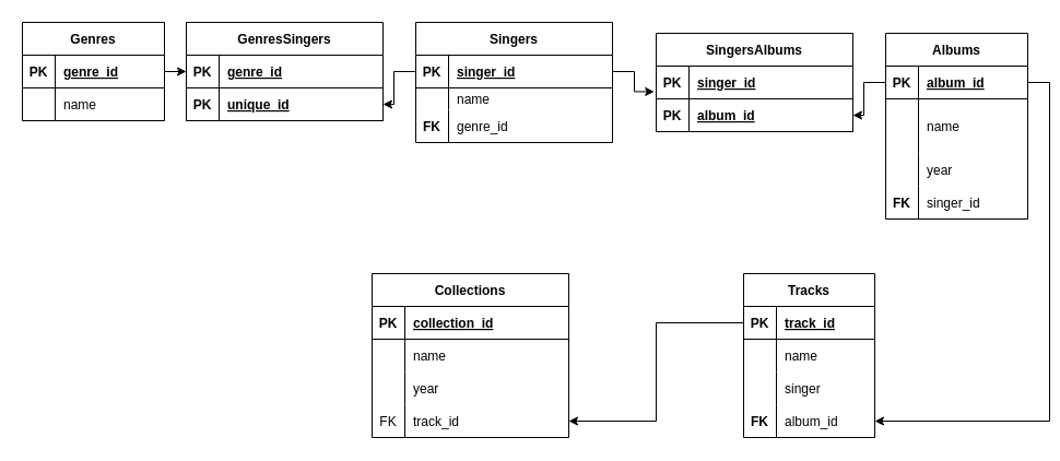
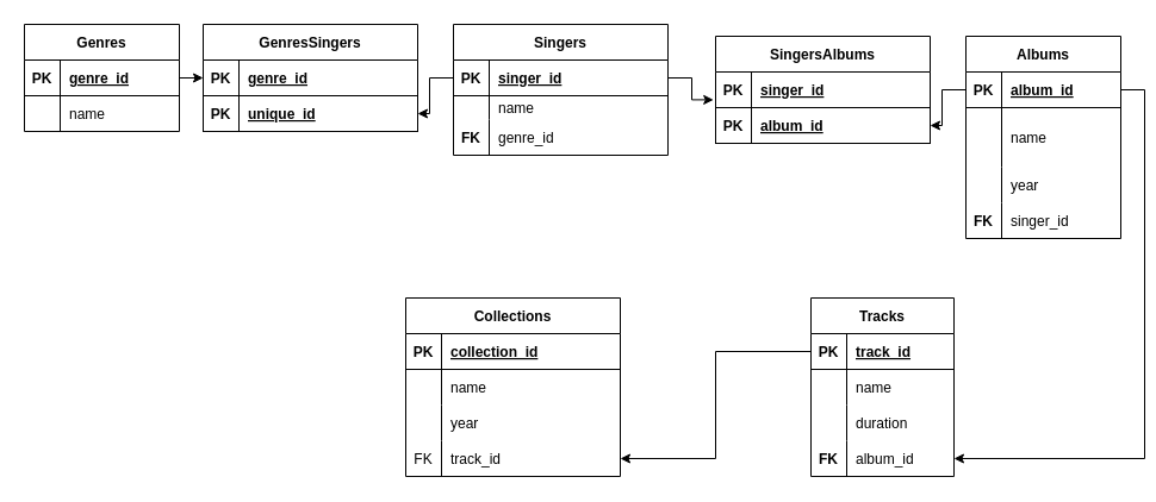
  <mxCell id="0" />
  <mxCell id="1" parent="0" />
  <mxCell id="2" value="Genres" style="shape=table;startSize=30;container=1;collapsible=1;childLayout=tableLayout;fixedRows=1;rowLines=0;fontStyle=1;align=center;resizeLast=1;" parent="1" vertex="1"><mxGeometry x="20" y="20" width="130" height="90" as="geometry" /></mxCell>
  <mxCell id="3" value="" style="shape=tableRow;horizontal=0;startSize=0;swimlaneHead=0;swimlaneBody=0;fillColor=none;collapsible=0;dropTarget=0;points=[[0,0.5],[1,0.5]];portConstraint=eastwest;top=0;left=0;right=0;bottom=1;" parent="2" vertex="1"><mxGeometry y="30" width="130" height="30" as="geometry" /></mxCell>
  <mxCell id="4" value="PK" style="shape=partialRectangle;connectable=0;fillColor=none;top=0;left=0;bottom=0;right=0;fontStyle=1;overflow=hidden;" parent="3" vertex="1"><mxGeometry width="30" height="30" as="geometry"><mxRectangle width="30" height="30" as="alternateBounds" /></mxGeometry></mxCell>
  <mxCell id="5" value="genre_id" style="shape=partialRectangle;connectable=0;fillColor=none;top=0;left=0;bottom=0;right=0;align=left;spacingLeft=6;fontStyle=5;overflow=hidden;" parent="3" vertex="1"><mxGeometry x="30" width="100" height="30" as="geometry"><mxRectangle width="100" height="30" as="alternateBounds" /></mxGeometry></mxCell>
  <mxCell id="6" value="" style="shape=tableRow;horizontal=0;startSize=0;swimlaneHead=0;swimlaneBody=0;fillColor=none;collapsible=0;dropTarget=0;points=[[0,0.5],[1,0.5]];portConstraint=eastwest;top=0;left=0;right=0;bottom=0;" parent="2" vertex="1"><mxGeometry y="60" width="130" height="30" as="geometry" /></mxCell>
  <mxCell id="7" value="" style="shape=partialRectangle;connectable=0;fillColor=none;top=0;left=0;bottom=0;right=0;editable=1;overflow=hidden;" parent="6" vertex="1"><mxGeometry width="30" height="30" as="geometry"><mxRectangle width="30" height="30" as="alternateBounds" /></mxGeometry></mxCell>
  <mxCell id="8" value="name" style="shape=partialRectangle;connectable=0;fillColor=none;top=0;left=0;bottom=0;right=0;align=left;spacingLeft=6;overflow=hidden;" parent="6" vertex="1"><mxGeometry x="30" width="100" height="30" as="geometry"><mxRectangle width="100" height="30" as="alternateBounds" /></mxGeometry></mxCell>
  <mxCell id="9" value="Singers" style="shape=table;startSize=30;container=1;collapsible=1;childLayout=tableLayout;fixedRows=1;rowLines=0;fontStyle=1;align=center;resizeLast=1;" parent="1" vertex="1"><mxGeometry x="380" y="20" width="180" height="110" as="geometry" /></mxCell>
  <mxCell id="10" value="" style="shape=tableRow;horizontal=0;startSize=0;swimlaneHead=0;swimlaneBody=0;fillColor=none;collapsible=0;dropTarget=0;points=[[0,0.5],[1,0.5]];portConstraint=eastwest;top=0;left=0;right=0;bottom=1;" parent="9" vertex="1"><mxGeometry y="30" width="180" height="30" as="geometry" /></mxCell>
  <mxCell id="11" value="PK" style="shape=partialRectangle;connectable=0;fillColor=none;top=0;left=0;bottom=0;right=0;fontStyle=1;overflow=hidden;" parent="10" vertex="1"><mxGeometry width="30" height="30" as="geometry"><mxRectangle width="30" height="30" as="alternateBounds" /></mxGeometry></mxCell>
  <mxCell id="12" value="singer_id" style="shape=partialRectangle;connectable=0;fillColor=none;top=0;left=0;bottom=0;right=0;align=left;spacingLeft=6;fontStyle=5;overflow=hidden;" parent="10" vertex="1"><mxGeometry x="30" width="150" height="30" as="geometry"><mxRectangle width="150" height="30" as="alternateBounds" /></mxGeometry></mxCell>
  <mxCell id="13" value="" style="shape=tableRow;horizontal=0;startSize=0;swimlaneHead=0;swimlaneBody=0;fillColor=none;collapsible=0;dropTarget=0;points=[[0,0.5],[1,0.5]];portConstraint=eastwest;top=0;left=0;right=0;bottom=0;" parent="9" vertex="1"><mxGeometry y="60" width="180" height="20" as="geometry" /></mxCell>
  <mxCell id="14" value="" style="shape=partialRectangle;connectable=0;fillColor=none;top=0;left=0;bottom=0;right=0;editable=1;overflow=hidden;" parent="13" vertex="1"><mxGeometry width="30" height="20" as="geometry"><mxRectangle width="30" height="20" as="alternateBounds" /></mxGeometry></mxCell>
  <mxCell id="15" value="name" style="shape=partialRectangle;connectable=0;fillColor=none;top=0;left=0;bottom=0;right=0;align=left;spacingLeft=6;overflow=hidden;" parent="13" vertex="1"><mxGeometry x="30" width="150" height="20" as="geometry"><mxRectangle width="150" height="20" as="alternateBounds" /></mxGeometry></mxCell>
  <mxCell id="16" value="" style="shape=tableRow;horizontal=0;startSize=0;swimlaneHead=0;swimlaneBody=0;fillColor=none;collapsible=0;dropTarget=0;points=[[0,0.5],[1,0.5]];portConstraint=eastwest;top=0;left=0;right=0;bottom=0;" parent="9" vertex="1"><mxGeometry y="80" width="180" height="30" as="geometry" /></mxCell>
  <mxCell id="17" value="FK" style="shape=partialRectangle;connectable=0;fillColor=none;top=0;left=0;bottom=0;right=0;editable=1;overflow=hidden;fontStyle=1" parent="16" vertex="1"><mxGeometry width="30" height="30" as="geometry"><mxRectangle width="30" height="30" as="alternateBounds" /></mxGeometry></mxCell>
  <mxCell id="18" value="genre_id" style="shape=partialRectangle;connectable=0;fillColor=none;top=0;left=0;bottom=0;right=0;align=left;spacingLeft=6;overflow=hidden;" parent="16" vertex="1"><mxGeometry x="30" width="150" height="30" as="geometry"><mxRectangle width="150" height="30" as="alternateBounds" /></mxGeometry></mxCell>
  <mxCell id="19" value="Albums" style="shape=table;startSize=30;container=1;collapsible=1;childLayout=tableLayout;fixedRows=1;rowLines=0;fontStyle=1;align=center;resizeLast=1;" parent="1" vertex="1"><mxGeometry x="810" y="30" width="130" height="170" as="geometry" /></mxCell>
  <mxCell id="20" value="" style="shape=tableRow;horizontal=0;startSize=0;swimlaneHead=0;swimlaneBody=0;fillColor=none;collapsible=0;dropTarget=0;points=[[0,0.5],[1,0.5]];portConstraint=eastwest;top=0;left=0;right=0;bottom=1;" parent="19" vertex="1"><mxGeometry y="30" width="130" height="30" as="geometry" /></mxCell>
  <mxCell id="21" value="PK" style="shape=partialRectangle;connectable=0;fillColor=none;top=0;left=0;bottom=0;right=0;fontStyle=1;overflow=hidden;" parent="20" vertex="1"><mxGeometry width="30" height="30" as="geometry"><mxRectangle width="30" height="30" as="alternateBounds" /></mxGeometry></mxCell>
  <mxCell id="22" value="album_id" style="shape=partialRectangle;connectable=0;fillColor=none;top=0;left=0;bottom=0;right=0;align=left;spacingLeft=6;fontStyle=5;overflow=hidden;" parent="20" vertex="1"><mxGeometry x="30" width="100" height="30" as="geometry"><mxRectangle width="100" height="30" as="alternateBounds" /></mxGeometry></mxCell>
  <mxCell id="23" value="" style="shape=tableRow;horizontal=0;startSize=0;swimlaneHead=0;swimlaneBody=0;fillColor=none;collapsible=0;dropTarget=0;points=[[0,0.5],[1,0.5]];portConstraint=eastwest;top=0;left=0;right=0;bottom=0;" parent="19" vertex="1"><mxGeometry y="60" width="130" height="50" as="geometry" /></mxCell>
  <mxCell id="24" value="" style="shape=partialRectangle;connectable=0;fillColor=none;top=0;left=0;bottom=0;right=0;editable=1;overflow=hidden;" parent="23" vertex="1"><mxGeometry width="30" height="50" as="geometry"><mxRectangle width="30" height="50" as="alternateBounds" /></mxGeometry></mxCell>
  <mxCell id="25" value="name" style="shape=partialRectangle;connectable=0;fillColor=none;top=0;left=0;bottom=0;right=0;align=left;spacingLeft=6;overflow=hidden;" parent="23" vertex="1"><mxGeometry x="30" width="100" height="50" as="geometry"><mxRectangle width="100" height="50" as="alternateBounds" /></mxGeometry></mxCell>
  <mxCell id="26" value="" style="shape=tableRow;horizontal=0;startSize=0;swimlaneHead=0;swimlaneBody=0;fillColor=none;collapsible=0;dropTarget=0;points=[[0,0.5],[1,0.5]];portConstraint=eastwest;top=0;left=0;right=0;bottom=0;" parent="19" vertex="1"><mxGeometry y="110" width="130" height="30" as="geometry" /></mxCell>
  <mxCell id="27" value="" style="shape=partialRectangle;connectable=0;fillColor=none;top=0;left=0;bottom=0;right=0;editable=1;overflow=hidden;" parent="26" vertex="1"><mxGeometry width="30" height="30" as="geometry"><mxRectangle width="30" height="30" as="alternateBounds" /></mxGeometry></mxCell>
  <mxCell id="28" value="year" style="shape=partialRectangle;connectable=0;fillColor=none;top=0;left=0;bottom=0;right=0;align=left;spacingLeft=6;overflow=hidden;" parent="26" vertex="1"><mxGeometry x="30" width="100" height="30" as="geometry"><mxRectangle width="100" height="30" as="alternateBounds" /></mxGeometry></mxCell>
  <mxCell id="29" value="" style="shape=tableRow;horizontal=0;startSize=0;swimlaneHead=0;swimlaneBody=0;fillColor=none;collapsible=0;dropTarget=0;points=[[0,0.5],[1,0.5]];portConstraint=eastwest;top=0;left=0;right=0;bottom=0;" parent="19" vertex="1"><mxGeometry y="140" width="130" height="30" as="geometry" /></mxCell>
  <mxCell id="30" value="FK" style="shape=partialRectangle;connectable=0;fillColor=none;top=0;left=0;bottom=0;right=0;editable=1;overflow=hidden;fontStyle=1" parent="29" vertex="1"><mxGeometry width="30" height="30" as="geometry"><mxRectangle width="30" height="30" as="alternateBounds" /></mxGeometry></mxCell>
  <mxCell id="31" value="singer_id" style="shape=partialRectangle;connectable=0;fillColor=none;top=0;left=0;bottom=0;right=0;align=left;spacingLeft=6;overflow=hidden;" parent="29" vertex="1"><mxGeometry x="30" width="100" height="30" as="geometry"><mxRectangle width="100" height="30" as="alternateBounds" /></mxGeometry></mxCell>
  <mxCell id="32" value="Tracks" style="shape=table;startSize=30;container=1;collapsible=1;childLayout=tableLayout;fixedRows=1;rowLines=0;fontStyle=1;align=center;resizeLast=1;" parent="1" vertex="1"><mxGeometry x="680" y="250" width="120" height="150" as="geometry" /></mxCell>
  <mxCell id="33" value="" style="shape=tableRow;horizontal=0;startSize=0;swimlaneHead=0;swimlaneBody=0;fillColor=none;collapsible=0;dropTarget=0;points=[[0,0.5],[1,0.5]];portConstraint=eastwest;top=0;left=0;right=0;bottom=1;" parent="32" vertex="1"><mxGeometry y="30" width="120" height="30" as="geometry" /></mxCell>
  <mxCell id="34" value="PK" style="shape=partialRectangle;connectable=0;fillColor=none;top=0;left=0;bottom=0;right=0;fontStyle=1;overflow=hidden;" parent="33" vertex="1"><mxGeometry width="30" height="30" as="geometry"><mxRectangle width="30" height="30" as="alternateBounds" /></mxGeometry></mxCell>
  <mxCell id="35" value="track_id" style="shape=partialRectangle;connectable=0;fillColor=none;top=0;left=0;bottom=0;right=0;align=left;spacingLeft=6;fontStyle=5;overflow=hidden;" parent="33" vertex="1"><mxGeometry x="30" width="90" height="30" as="geometry"><mxRectangle width="90" height="30" as="alternateBounds" /></mxGeometry></mxCell>
  <mxCell id="36" value="" style="shape=tableRow;horizontal=0;startSize=0;swimlaneHead=0;swimlaneBody=0;fillColor=none;collapsible=0;dropTarget=0;points=[[0,0.5],[1,0.5]];portConstraint=eastwest;top=0;left=0;right=0;bottom=0;" parent="32" vertex="1"><mxGeometry y="60" width="120" height="30" as="geometry" /></mxCell>
  <mxCell id="37" value="" style="shape=partialRectangle;connectable=0;fillColor=none;top=0;left=0;bottom=0;right=0;editable=1;overflow=hidden;" parent="36" vertex="1"><mxGeometry width="30" height="30" as="geometry"><mxRectangle width="30" height="30" as="alternateBounds" /></mxGeometry></mxCell>
  <mxCell id="38" value="name" style="shape=partialRectangle;connectable=0;fillColor=none;top=0;left=0;bottom=0;right=0;align=left;spacingLeft=6;overflow=hidden;" parent="36" vertex="1"><mxGeometry x="30" width="90" height="30" as="geometry"><mxRectangle width="90" height="30" as="alternateBounds" /></mxGeometry></mxCell>
  <mxCell id="39" value="" style="shape=tableRow;horizontal=0;startSize=0;swimlaneHead=0;swimlaneBody=0;fillColor=none;collapsible=0;dropTarget=0;points=[[0,0.5],[1,0.5]];portConstraint=eastwest;top=0;left=0;right=0;bottom=0;" parent="32" vertex="1"><mxGeometry y="90" width="120" height="30" as="geometry" /></mxCell>
  <mxCell id="40" value="" style="shape=partialRectangle;connectable=0;fillColor=none;top=0;left=0;bottom=0;right=0;editable=1;overflow=hidden;" parent="39" vertex="1"><mxGeometry width="30" height="30" as="geometry"><mxRectangle width="30" height="30" as="alternateBounds" /></mxGeometry></mxCell>
- <mxCell id="41" value="singer" style="shape=partialRectangle;connectable=0;fillColor=none;top=0;left=0;bottom=0;right=0;align=left;spacingLeft=6;overflow=hidden;" parent="39" vertex="1"><mxGeometry x="30" width="90" height="30" as="geometry"><mxRectangle width="90" height="30" as="alternateBounds" /></mxGeometry></mxCell>
+ <mxCell id="41" value="duration" style="shape=partialRectangle;connectable=0;fillColor=none;top=0;left=0;bottom=0;right=0;align=left;spacingLeft=6;overflow=hidden;" parent="39" vertex="1"><mxGeometry x="30" width="90" height="30" as="geometry"><mxRectangle width="90" height="30" as="alternateBounds" /></mxGeometry></mxCell>
  <mxCell id="42" value="" style="shape=tableRow;horizontal=0;startSize=0;swimlaneHead=0;swimlaneBody=0;fillColor=none;collapsible=0;dropTarget=0;points=[[0,0.5],[1,0.5]];portConstraint=eastwest;top=0;left=0;right=0;bottom=0;" parent="32" vertex="1"><mxGeometry y="120" width="120" height="30" as="geometry" /></mxCell>
  <mxCell id="43" value="FK" style="shape=partialRectangle;connectable=0;fillColor=none;top=0;left=0;bottom=0;right=0;editable=1;overflow=hidden;fontStyle=1" parent="42" vertex="1"><mxGeometry width="30" height="30" as="geometry"><mxRectangle width="30" height="30" as="alternateBounds" /></mxGeometry></mxCell>
  <mxCell id="44" value="album_id" style="shape=partialRectangle;connectable=0;fillColor=none;top=0;left=0;bottom=0;right=0;align=left;spacingLeft=6;overflow=hidden;" parent="42" vertex="1"><mxGeometry x="30" width="90" height="30" as="geometry"><mxRectangle width="90" height="30" as="alternateBounds" /></mxGeometry></mxCell>
  <mxCell id="45" value="GenresSingers" style="shape=table;startSize=30;container=1;collapsible=1;childLayout=tableLayout;fixedRows=1;rowLines=0;fontStyle=1;align=center;resizeLast=1;" vertex="1" parent="1"><mxGeometry x="170" y="20" width="180" height="90" as="geometry" /></mxCell>
  <mxCell id="46" value="" style="shape=tableRow;horizontal=0;startSize=0;swimlaneHead=0;swimlaneBody=0;fillColor=none;collapsible=0;dropTarget=0;points=[[0,0.5],[1,0.5]];portConstraint=eastwest;top=0;left=0;right=0;bottom=1;" vertex="1" parent="45"><mxGeometry y="30" width="180" height="30" as="geometry" /></mxCell>
  <mxCell id="47" value="PK" style="shape=partialRectangle;connectable=0;fillColor=none;top=0;left=0;bottom=0;right=0;fontStyle=1;overflow=hidden;" vertex="1" parent="46"><mxGeometry width="30" height="30" as="geometry"><mxRectangle width="30" height="30" as="alternateBounds" /></mxGeometry></mxCell>
  <mxCell id="48" value="genre_id" style="shape=partialRectangle;connectable=0;fillColor=none;top=0;left=0;bottom=0;right=0;align=left;spacingLeft=6;fontStyle=5;overflow=hidden;" vertex="1" parent="46"><mxGeometry x="30" width="150" height="30" as="geometry"><mxRectangle width="150" height="30" as="alternateBounds" /></mxGeometry></mxCell>
  <mxCell id="49" value="" style="shape=tableRow;horizontal=0;startSize=0;swimlaneHead=0;swimlaneBody=0;fillColor=none;collapsible=0;dropTarget=0;points=[[0,0.5],[1,0.5]];portConstraint=eastwest;top=0;left=0;right=0;bottom=1;" vertex="1" parent="45"><mxGeometry y="60" width="180" height="30" as="geometry" /></mxCell>
  <mxCell id="50" value="PK" style="shape=partialRectangle;connectable=0;fillColor=none;top=0;left=0;bottom=0;right=0;fontStyle=1;overflow=hidden;" vertex="1" parent="49"><mxGeometry width="30" height="30" as="geometry"><mxRectangle width="30" height="30" as="alternateBounds" /></mxGeometry></mxCell>
  <mxCell id="51" value="unique_id" style="shape=partialRectangle;connectable=0;fillColor=none;top=0;left=0;bottom=0;right=0;align=left;spacingLeft=6;fontStyle=5;overflow=hidden;" vertex="1" parent="49"><mxGeometry x="30" width="150" height="30" as="geometry"><mxRectangle width="150" height="30" as="alternateBounds" /></mxGeometry></mxCell>
  <mxCell id="52" style="edgeStyle=orthogonalEdgeStyle;rounded=0;orthogonalLoop=1;jettySize=auto;html=1;exitX=1;exitY=0.5;exitDx=0;exitDy=0;entryX=0;entryY=0.5;entryDx=0;entryDy=0;" edge="1" parent="1" source="3" target="46"><mxGeometry relative="1" as="geometry" /></mxCell>
  <mxCell id="53" style="edgeStyle=orthogonalEdgeStyle;rounded=0;orthogonalLoop=1;jettySize=auto;html=1;exitX=0;exitY=0.5;exitDx=0;exitDy=0;entryX=1;entryY=0.5;entryDx=0;entryDy=0;" edge="1" parent="1" source="10" target="49"><mxGeometry relative="1" as="geometry" /></mxCell>
  <mxCell id="54" value="SingersAlbums" style="shape=table;startSize=30;container=1;collapsible=1;childLayout=tableLayout;fixedRows=1;rowLines=0;fontStyle=1;align=center;resizeLast=1;" vertex="1" parent="1"><mxGeometry x="600" y="30" width="180" height="90" as="geometry" /></mxCell>
  <mxCell id="55" value="" style="shape=tableRow;horizontal=0;startSize=0;swimlaneHead=0;swimlaneBody=0;fillColor=none;collapsible=0;dropTarget=0;points=[[0,0.5],[1,0.5]];portConstraint=eastwest;top=0;left=0;right=0;bottom=1;" vertex="1" parent="54"><mxGeometry y="30" width="180" height="30" as="geometry" /></mxCell>
  <mxCell id="56" value="PK" style="shape=partialRectangle;connectable=0;fillColor=none;top=0;left=0;bottom=0;right=0;fontStyle=1;overflow=hidden;" vertex="1" parent="55"><mxGeometry width="30" height="30" as="geometry"><mxRectangle width="30" height="30" as="alternateBounds" /></mxGeometry></mxCell>
  <mxCell id="57" value="singer_id" style="shape=partialRectangle;connectable=0;fillColor=none;top=0;left=0;bottom=0;right=0;align=left;spacingLeft=6;fontStyle=5;overflow=hidden;" vertex="1" parent="55"><mxGeometry x="30" width="150" height="30" as="geometry"><mxRectangle width="150" height="30" as="alternateBounds" /></mxGeometry></mxCell>
  <mxCell id="58" value="" style="shape=tableRow;horizontal=0;startSize=0;swimlaneHead=0;swimlaneBody=0;fillColor=none;collapsible=0;dropTarget=0;points=[[0,0.5],[1,0.5]];portConstraint=eastwest;top=0;left=0;right=0;bottom=1;" vertex="1" parent="54"><mxGeometry y="60" width="180" height="30" as="geometry" /></mxCell>
  <mxCell id="59" value="PK" style="shape=partialRectangle;connectable=0;fillColor=none;top=0;left=0;bottom=0;right=0;fontStyle=1;overflow=hidden;" vertex="1" parent="58"><mxGeometry width="30" height="30" as="geometry"><mxRectangle width="30" height="30" as="alternateBounds" /></mxGeometry></mxCell>
  <mxCell id="60" value="album_id" style="shape=partialRectangle;connectable=0;fillColor=none;top=0;left=0;bottom=0;right=0;align=left;spacingLeft=6;fontStyle=5;overflow=hidden;" vertex="1" parent="58"><mxGeometry x="30" width="150" height="30" as="geometry"><mxRectangle width="150" height="30" as="alternateBounds" /></mxGeometry></mxCell>
  <mxCell id="61" style="edgeStyle=orthogonalEdgeStyle;rounded=0;orthogonalLoop=1;jettySize=auto;html=1;exitX=1;exitY=0.5;exitDx=0;exitDy=0;entryX=-0.01;entryY=0.78;entryDx=0;entryDy=0;entryPerimeter=0;" edge="1" parent="1" source="10" target="55"><mxGeometry relative="1" as="geometry" /></mxCell>
  <mxCell id="62" style="edgeStyle=orthogonalEdgeStyle;rounded=0;orthogonalLoop=1;jettySize=auto;html=1;exitX=0;exitY=0.5;exitDx=0;exitDy=0;entryX=1;entryY=0.5;entryDx=0;entryDy=0;" edge="1" parent="1" source="20" target="58"><mxGeometry relative="1" as="geometry" /></mxCell>
  <mxCell id="63" value="Collections" style="shape=table;startSize=30;container=1;collapsible=1;childLayout=tableLayout;fixedRows=1;rowLines=0;fontStyle=1;align=center;resizeLast=1;" vertex="1" parent="1"><mxGeometry x="340" y="250" width="180" height="150" as="geometry" /></mxCell>
  <mxCell id="64" value="" style="shape=tableRow;horizontal=0;startSize=0;swimlaneHead=0;swimlaneBody=0;fillColor=none;collapsible=0;dropTarget=0;points=[[0,0.5],[1,0.5]];portConstraint=eastwest;top=0;left=0;right=0;bottom=1;" vertex="1" parent="63"><mxGeometry y="30" width="180" height="30" as="geometry" /></mxCell>
  <mxCell id="65" value="PK" style="shape=partialRectangle;connectable=0;fillColor=none;top=0;left=0;bottom=0;right=0;fontStyle=1;overflow=hidden;" vertex="1" parent="64"><mxGeometry width="30" height="30" as="geometry"><mxRectangle width="30" height="30" as="alternateBounds" /></mxGeometry></mxCell>
  <mxCell id="66" value="collection_id" style="shape=partialRectangle;connectable=0;fillColor=none;top=0;left=0;bottom=0;right=0;align=left;spacingLeft=6;fontStyle=5;overflow=hidden;" vertex="1" parent="64"><mxGeometry x="30" width="150" height="30" as="geometry"><mxRectangle width="150" height="30" as="alternateBounds" /></mxGeometry></mxCell>
  <mxCell id="67" value="" style="shape=tableRow;horizontal=0;startSize=0;swimlaneHead=0;swimlaneBody=0;fillColor=none;collapsible=0;dropTarget=0;points=[[0,0.5],[1,0.5]];portConstraint=eastwest;top=0;left=0;right=0;bottom=0;" vertex="1" parent="63"><mxGeometry y="60" width="180" height="30" as="geometry" /></mxCell>
  <mxCell id="68" value="" style="shape=partialRectangle;connectable=0;fillColor=none;top=0;left=0;bottom=0;right=0;editable=1;overflow=hidden;" vertex="1" parent="67"><mxGeometry width="30" height="30" as="geometry"><mxRectangle width="30" height="30" as="alternateBounds" /></mxGeometry></mxCell>
  <mxCell id="69" value="name" style="shape=partialRectangle;connectable=0;fillColor=none;top=0;left=0;bottom=0;right=0;align=left;spacingLeft=6;overflow=hidden;" vertex="1" parent="67"><mxGeometry x="30" width="150" height="30" as="geometry"><mxRectangle width="150" height="30" as="alternateBounds" /></mxGeometry></mxCell>
  <mxCell id="70" value="" style="shape=tableRow;horizontal=0;startSize=0;swimlaneHead=0;swimlaneBody=0;fillColor=none;collapsible=0;dropTarget=0;points=[[0,0.5],[1,0.5]];portConstraint=eastwest;top=0;left=0;right=0;bottom=0;" vertex="1" parent="63"><mxGeometry y="90" width="180" height="30" as="geometry" /></mxCell>
  <mxCell id="71" value="" style="shape=partialRectangle;connectable=0;fillColor=none;top=0;left=0;bottom=0;right=0;editable=1;overflow=hidden;" vertex="1" parent="70"><mxGeometry width="30" height="30" as="geometry"><mxRectangle width="30" height="30" as="alternateBounds" /></mxGeometry></mxCell>
  <mxCell id="72" value="year" style="shape=partialRectangle;connectable=0;fillColor=none;top=0;left=0;bottom=0;right=0;align=left;spacingLeft=6;overflow=hidden;" vertex="1" parent="70"><mxGeometry x="30" width="150" height="30" as="geometry"><mxRectangle width="150" height="30" as="alternateBounds" /></mxGeometry></mxCell>
  <mxCell id="73" value="" style="shape=tableRow;horizontal=0;startSize=0;swimlaneHead=0;swimlaneBody=0;fillColor=none;collapsible=0;dropTarget=0;points=[[0,0.5],[1,0.5]];portConstraint=eastwest;top=0;left=0;right=0;bottom=0;" vertex="1" parent="63"><mxGeometry y="120" width="180" height="30" as="geometry" /></mxCell>
  <mxCell id="74" value="FK" style="shape=partialRectangle;connectable=0;fillColor=none;top=0;left=0;bottom=0;right=0;editable=1;overflow=hidden;" vertex="1" parent="73"><mxGeometry width="30" height="30" as="geometry"><mxRectangle width="30" height="30" as="alternateBounds" /></mxGeometry></mxCell>
  <mxCell id="75" value="track_id" style="shape=partialRectangle;connectable=0;fillColor=none;top=0;left=0;bottom=0;right=0;align=left;spacingLeft=6;overflow=hidden;" vertex="1" parent="73"><mxGeometry x="30" width="150" height="30" as="geometry"><mxRectangle width="150" height="30" as="alternateBounds" /></mxGeometry></mxCell>
  <mxCell id="76" style="edgeStyle=orthogonalEdgeStyle;rounded=0;orthogonalLoop=1;jettySize=auto;html=1;exitX=0;exitY=0.5;exitDx=0;exitDy=0;entryX=1;entryY=0.5;entryDx=0;entryDy=0;" edge="1" parent="1" source="33" target="73"><mxGeometry relative="1" as="geometry" /></mxCell>
  <mxCell id="77" style="edgeStyle=orthogonalEdgeStyle;rounded=0;orthogonalLoop=1;jettySize=auto;html=1;exitX=1;exitY=0.5;exitDx=0;exitDy=0;entryX=1;entryY=0.5;entryDx=0;entryDy=0;" edge="1" parent="1" source="20" target="42"><mxGeometry relative="1" as="geometry" /></mxCell>
